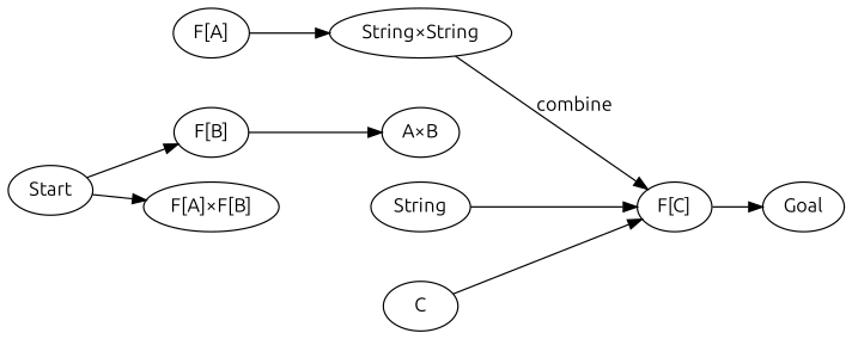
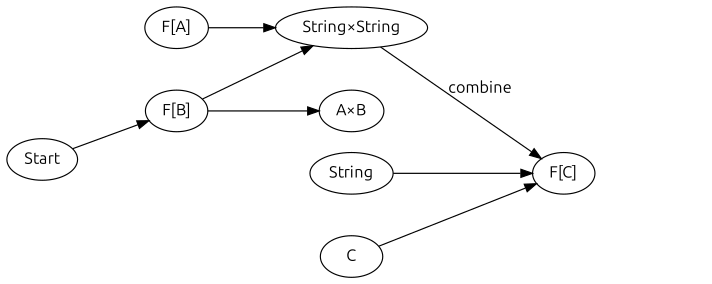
  digraph {
    fontname=Ubuntu
    rankdir=LR
    node [fontname=Ubuntu]
    edge [fontname=Ubuntu]
    n1 [label="F[A]"]
    n2 [label="F[B]"]
    n3 [label="String×String"]
    n4 [label="A×B"]
    C
    n6 [label=String]
    n7 [label="F[C]"]
    Start
-   n9 [label="F[A]×F[B]"]
-   Goal
    subgraph sub_1 {
      rank=same
      n1
      n2
    }
    subgraph sub_2 {
      rank=same
      n3
      n4
    }
    subgraph sub_3 {
      rank=same
      C
      n6
    }
    n1 -> n2 [style=invis]
    n1 -> n3
+   n2 -> n3
    n2 -> n4
    n3 -> n4 [style=invis]
    n3 -> n7 [label=combine]
    C -> n7
    n6 -> C [style=invis]
    n6 -> n7
-   n7 -> Goal
    Start -> n2
-   Start -> n9
  }
